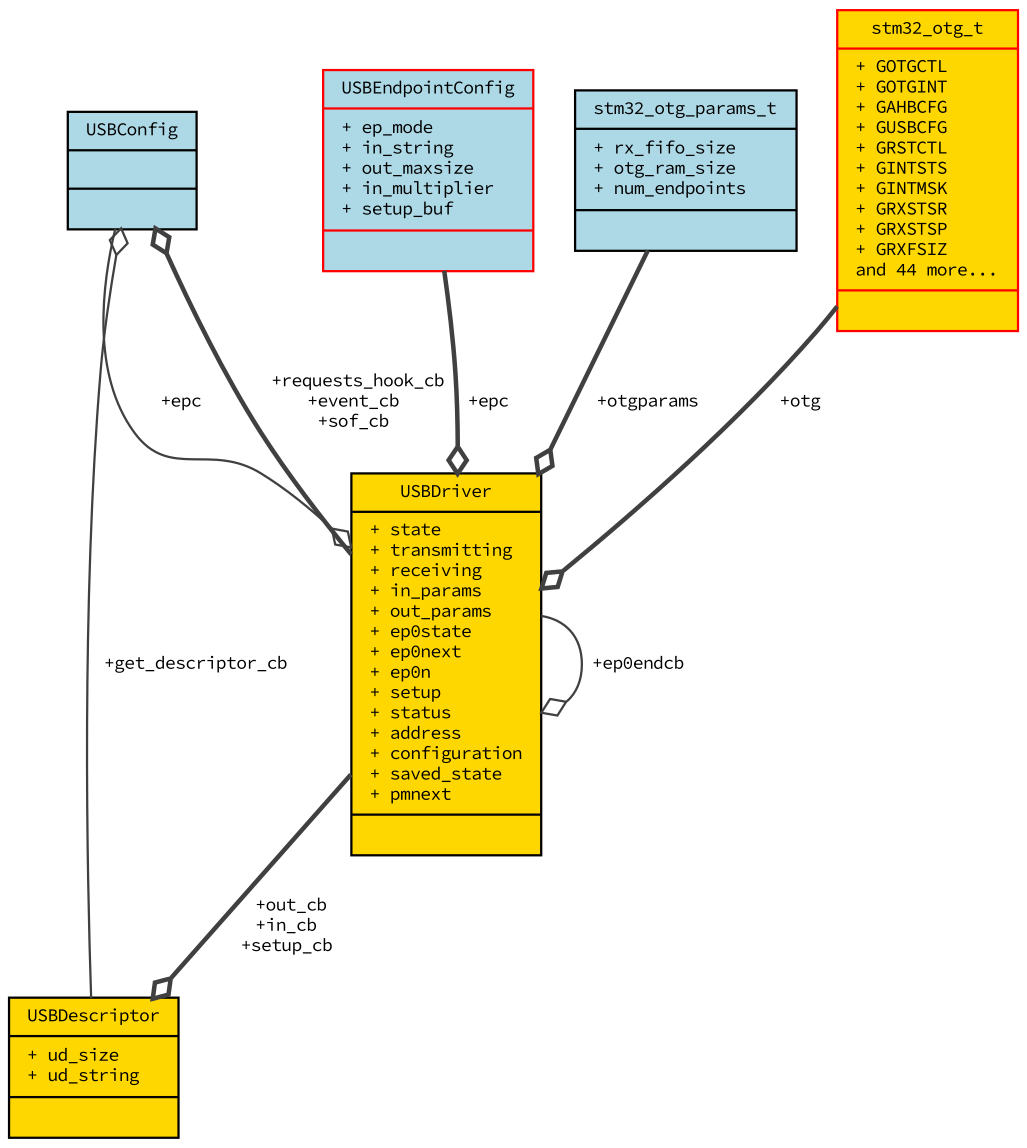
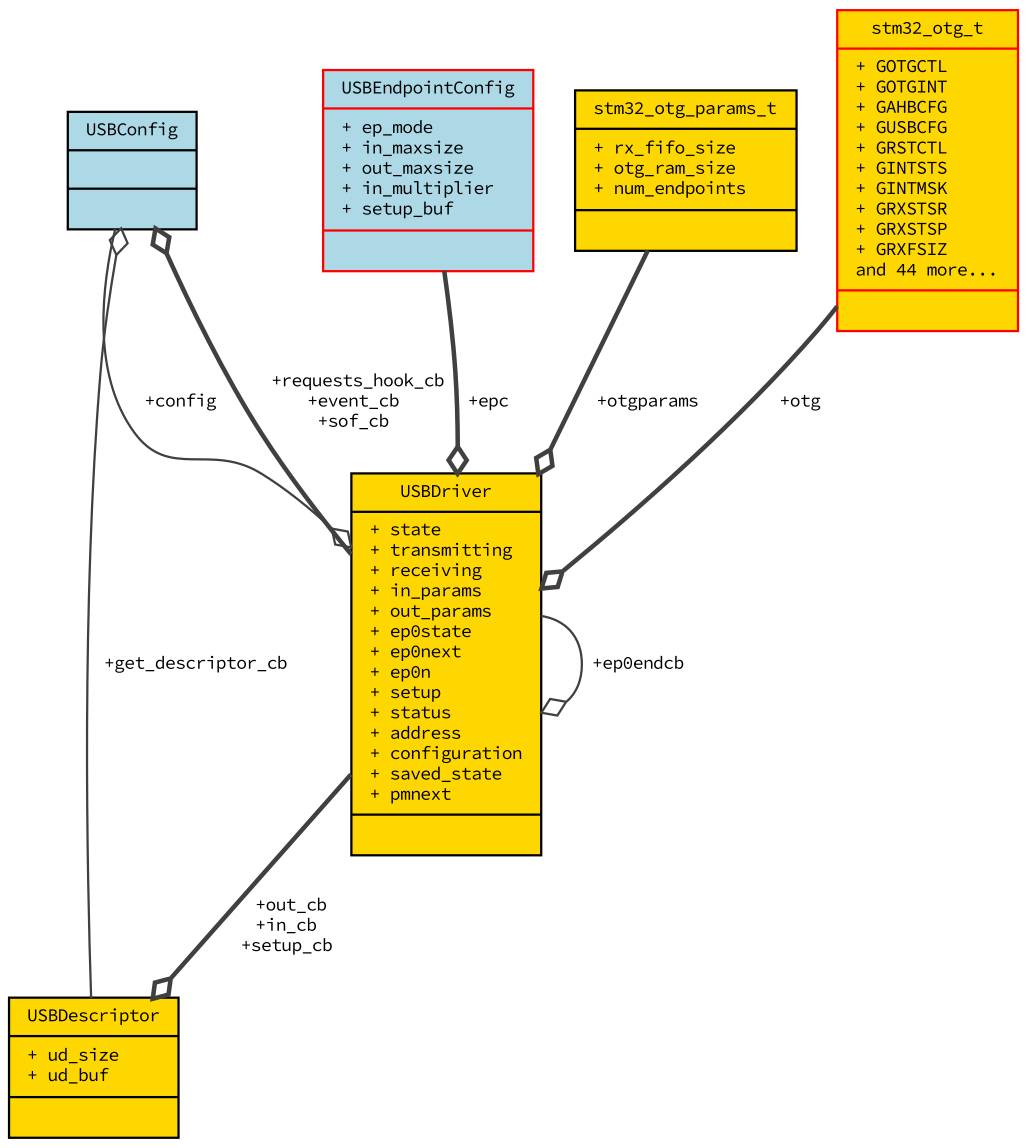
  digraph {
    fontname="Source Code Pro"
    node [color=black fillcolor=gold fontname="Source Code Pro" fontsize=8 shape=record style=filled]
    edge [arrowhead=odiamond color=grey25 fontname="Source Code Pro" fontsize=8 labelfontname=Helvetica labelfontsize=8 style=bold]
    n1 [fillcolor=lightblue fontcolor=black height=0.2 label="{USBConfig\n||}" width=0.4]
    n2 [height=0.2 label="{USBDriver\n|+ state\l+ transmitting\l+ receiving\l+ in_params\l+ out_params\l+ ep0state\l+ ep0next\l+ ep0n\l+ setup\l+ status\l+ address\l+ configuration\l+ saved_state\l+ pmnext\l|}" width=0.4]
-   n3 [height=0.2 label="{USBDescriptor\n|+ ud_size\l+ ud_string\l|}" width=0.4]
-   n4 [color=red fillcolor=lightblue height=0.2 label="{USBEndpointConfig\n|+ ep_mode\l+ in_string\l+ out_maxsize\l+ in_multiplier\l+ setup_buf\l|}" width=0.4]
-   n5 [fillcolor=lightblue height=0.2 label="{stm32_otg_params_t\n|+ rx_fifo_size\l+ otg_ram_size\l+ num_endpoints\l|}" width=0.4]
+   n3 [height=0.2 label="{USBDescriptor\n|+ ud_size\l+ ud_buf\l|}" width=0.4]
+   n4 [color=red fillcolor=lightblue height=0.2 label="{USBEndpointConfig\n|+ ep_mode\l+ in_maxsize\l+ out_maxsize\l+ in_multiplier\l+ setup_buf\l|}" width=0.4]
+   n5 [height=0.2 label="{stm32_otg_params_t\n|+ rx_fifo_size\l+ otg_ram_size\l+ num_endpoints\l|}" width=0.4]
    n6 [color=red height=0.2 label="{stm32_otg_t\n|+ GOTGCTL\l+ GOTGINT\l+ GAHBCFG\l+ GUSBCFG\l+ GRSTCTL\l+ GINTSTS\l+ GINTMSK\l+ GRXSTSR\l+ GRXSTSP\l+ GRXFSIZ\land 44 more...\l|}" width=0.4]
-   n1 -> n2 [label=" +epc" style=solid]
+   n1 -> n2 [label=" +config" style=solid]
    n2 -> n1 [label=" +requests_hook_cb\n+event_cb\n+sof_cb"]
    n2 -> n2 [label=" +ep0endcb" style=solid]
    n2 -> n3 [label=" +out_cb\n+in_cb\n+setup_cb"]
    n3 -> n1 [label=" +get_descriptor_cb" style=solid]
    n4 -> n2 [label=" +epc"]
    n5 -> n2 [label=" +otgparams"]
    n6 -> n2 [label=" +otg"]
  }
